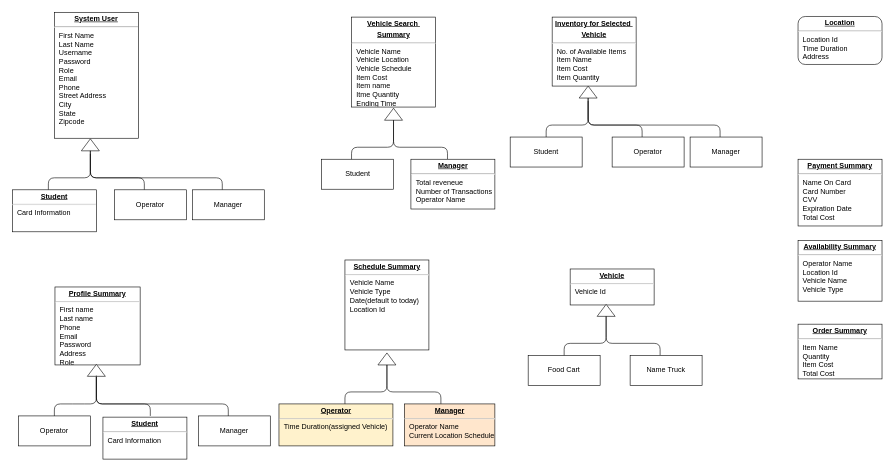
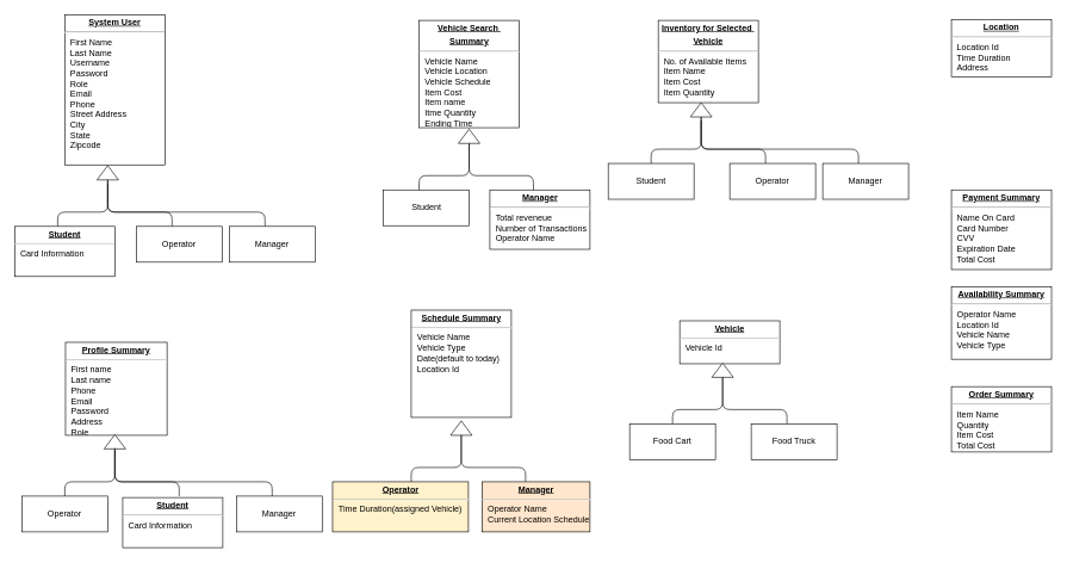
  <mxCell id="0" />
  <mxCell id="1" parent="0" />
  <mxCell id="2" value="&lt;p style=&quot;margin: 0px ; margin-top: 4px ; text-align: center ; text-decoration: underline&quot;&gt;&lt;b&gt;Vehicle&lt;/b&gt;&lt;/p&gt;&lt;hr&gt;&lt;p style=&quot;margin: 0px ; margin-left: 8px&quot;&gt;Vehicle Id&lt;br&gt;&lt;br&gt;&lt;/p&gt;" style="verticalAlign=top;align=left;overflow=fill;fontSize=12;fontFamily=Helvetica;html=1;rounded=0;shadow=0;comic=0;labelBackgroundColor=none;strokeWidth=1" parent="1" vertex="1"><mxGeometry x="950" y="448" width="140" height="60" as="geometry" /></mxCell>
- <mxCell id="3" value="&lt;p style=&quot;margin: 0px ; margin-top: 4px ; text-align: center ; text-decoration: underline&quot;&gt;&lt;b&gt;Location&lt;/b&gt;&lt;/p&gt;&lt;hr&gt;&lt;p style=&quot;margin: 0px ; margin-left: 8px&quot;&gt;Location Id&lt;/p&gt;&lt;p style=&quot;margin: 0px ; margin-left: 8px&quot;&gt;Time Duration&lt;/p&gt;&lt;p style=&quot;margin: 0px ; margin-left: 8px&quot;&gt;Address&lt;/p&gt;" style="verticalAlign=top;align=left;overflow=fill;fontSize=12;fontFamily=Helvetica;html=1;shadow=0;comic=0;labelBackgroundColor=none;strokeWidth=1;rounded=1;" parent="1" vertex="1"><mxGeometry x="1330" y="27" width="140" height="80" as="geometry" /></mxCell>
+ <mxCell id="3" value="&lt;p style=&quot;margin: 0px ; margin-top: 4px ; text-align: center ; text-decoration: underline&quot;&gt;&lt;b&gt;Location&lt;/b&gt;&lt;/p&gt;&lt;hr&gt;&lt;p style=&quot;margin: 0px ; margin-left: 8px&quot;&gt;Location Id&lt;/p&gt;&lt;p style=&quot;margin: 0px ; margin-left: 8px&quot;&gt;Time Duration&lt;/p&gt;&lt;p style=&quot;margin: 0px ; margin-left: 8px&quot;&gt;Address&lt;/p&gt;" style="verticalAlign=top;align=left;overflow=fill;fontSize=12;fontFamily=Helvetica;html=1;rounded=0;shadow=0;comic=0;labelBackgroundColor=none;strokeWidth=1" parent="1" vertex="1"><mxGeometry x="1330" y="27" width="140" height="80" as="geometry" /></mxCell>
  <mxCell id="4" value="&lt;p style=&quot;margin: 0px ; margin-top: 4px ; text-align: center ; text-decoration: underline&quot;&gt;&lt;b&gt;Vehicle Search&amp;nbsp;&lt;/b&gt;&lt;/p&gt;&lt;p style=&quot;margin: 0px ; margin-top: 4px ; text-align: center ; text-decoration: underline&quot;&gt;&lt;b&gt;Summary&lt;/b&gt;&lt;/p&gt;&lt;hr&gt;&lt;p style=&quot;margin: 0px ; margin-left: 8px&quot;&gt;Vehicle Name&lt;/p&gt;&lt;p style=&quot;margin: 0px ; margin-left: 8px&quot;&gt;Vehicle Location&lt;/p&gt;&lt;p style=&quot;margin: 0px ; margin-left: 8px&quot;&gt;Vehicle Schedule&lt;/p&gt;&lt;p style=&quot;margin: 0px ; margin-left: 8px&quot;&gt;Item Cost&lt;/p&gt;&lt;p style=&quot;margin: 0px ; margin-left: 8px&quot;&gt;Item name&lt;/p&gt;&lt;p style=&quot;margin: 0px ; margin-left: 8px&quot;&gt;Itme Quantity&lt;/p&gt;&lt;p style=&quot;margin: 0px ; margin-left: 8px&quot;&gt;Ending Time&lt;/p&gt;&lt;p style=&quot;margin: 0px ; margin-left: 8px&quot;&gt;&lt;br&gt;&lt;/p&gt;" style="verticalAlign=top;align=left;overflow=fill;fontSize=12;fontFamily=Helvetica;html=1;rounded=0;shadow=0;comic=0;labelBackgroundColor=none;strokeWidth=1" parent="1" vertex="1"><mxGeometry x="585.5" y="28" width="140" height="150" as="geometry" /></mxCell>
  <mxCell id="5" value="&lt;p style=&quot;margin: 0px ; margin-top: 4px ; text-align: center ; text-decoration: underline&quot;&gt;&lt;b&gt;Availability Summary&lt;/b&gt;&lt;/p&gt;&lt;hr&gt;&lt;p style=&quot;margin: 0px ; margin-left: 8px&quot;&gt;Operator Name&lt;/p&gt;&lt;p style=&quot;margin: 0px ; margin-left: 8px&quot;&gt;Location Id&lt;br&gt;&lt;/p&gt;&lt;p style=&quot;margin: 0px ; margin-left: 8px&quot;&gt;Vehicle Name&lt;/p&gt;&lt;p style=&quot;margin: 0px ; margin-left: 8px&quot;&gt;Vehicle Type&lt;/p&gt;" style="verticalAlign=top;align=left;overflow=fill;fontSize=12;fontFamily=Helvetica;html=1;rounded=0;shadow=0;comic=0;labelBackgroundColor=none;strokeWidth=1" parent="1" vertex="1"><mxGeometry x="1330" y="400.35" width="140" height="101.29" as="geometry" /></mxCell>
  <mxCell id="6" value="&lt;p style=&quot;margin: 0px ; margin-top: 4px ; text-align: center ; text-decoration: underline&quot;&gt;&lt;b&gt;Profile Summary&lt;/b&gt;&lt;/p&gt;&lt;hr&gt;&lt;p style=&quot;margin: 0px ; margin-left: 8px&quot;&gt;First name&lt;/p&gt;&lt;p style=&quot;margin: 0px ; margin-left: 8px&quot;&gt;Last name&lt;/p&gt;&lt;p style=&quot;margin: 0px ; margin-left: 8px&quot;&gt;Phone&lt;/p&gt;&lt;p style=&quot;margin: 0px ; margin-left: 8px&quot;&gt;Email&amp;nbsp;&lt;/p&gt;&lt;p style=&quot;margin: 0px ; margin-left: 8px&quot;&gt;Password&lt;/p&gt;&lt;p style=&quot;margin: 0px ; margin-left: 8px&quot;&gt;Address&lt;/p&gt;&lt;p style=&quot;margin: 0px ; margin-left: 8px&quot;&gt;Role&lt;/p&gt;&lt;p style=&quot;margin: 0px ; margin-left: 8px&quot;&gt;&lt;br&gt;&lt;/p&gt;" style="verticalAlign=top;align=left;overflow=fill;fontSize=12;fontFamily=Helvetica;html=1;rounded=0;shadow=0;comic=0;labelBackgroundColor=none;strokeWidth=1" parent="1" vertex="1"><mxGeometry x="91" y="478" width="142.01" height="130" as="geometry" /></mxCell>
  <mxCell id="7" value="&lt;p style=&quot;margin: 0px ; margin-top: 4px ; text-align: center ; text-decoration: underline&quot;&gt;&lt;b&gt;Payment Summary&lt;/b&gt;&lt;/p&gt;&lt;hr&gt;&lt;p style=&quot;margin: 0px ; margin-left: 8px&quot;&gt;Name On Card&lt;/p&gt;&lt;p style=&quot;margin: 0px ; margin-left: 8px&quot;&gt;Card Number&lt;/p&gt;&lt;p style=&quot;margin: 0px ; margin-left: 8px&quot;&gt;CVV&lt;br&gt;Expiration Date&lt;/p&gt;&lt;p style=&quot;margin: 0px ; margin-left: 8px&quot;&gt;Total Cost&lt;/p&gt;" style="verticalAlign=top;align=left;overflow=fill;fontSize=12;fontFamily=Helvetica;html=1;rounded=0;shadow=0;comic=0;labelBackgroundColor=none;strokeWidth=1" parent="1" vertex="1"><mxGeometry x="1330" y="265" width="140" height="111.29" as="geometry" /></mxCell>
  <mxCell id="8" value="&lt;p style=&quot;margin: 0px ; margin-top: 4px ; text-align: center ; text-decoration: underline&quot;&gt;&lt;b&gt;Schedule Summary&lt;/b&gt;&lt;/p&gt;&lt;hr&gt;&lt;p style=&quot;margin: 0px ; margin-left: 8px&quot;&gt;Vehicle Name&lt;/p&gt;&lt;p style=&quot;margin: 0px ; margin-left: 8px&quot;&gt;Vehicle Type&lt;/p&gt;&lt;p style=&quot;margin: 0px ; margin-left: 8px&quot;&gt;Date(default to today)&lt;/p&gt;&lt;p style=&quot;margin: 0px ; margin-left: 8px&quot;&gt;Location Id&lt;/p&gt;&lt;p style=&quot;margin: 0px ; margin-left: 8px&quot;&gt;&lt;br&gt;&lt;/p&gt;" style="verticalAlign=top;align=left;overflow=fill;fontSize=12;fontFamily=Helvetica;html=1;rounded=0;shadow=0;comic=0;labelBackgroundColor=none;strokeWidth=1" parent="1" vertex="1"><mxGeometry x="574.5" y="433" width="140" height="150" as="geometry" /></mxCell>
  <mxCell id="9" value="&lt;p style=&quot;margin: 0px ; margin-top: 4px ; text-align: center ; text-decoration: underline&quot;&gt;&lt;b&gt;Inventory for Selected&amp;nbsp;&lt;/b&gt;&lt;/p&gt;&lt;p style=&quot;margin: 0px ; margin-top: 4px ; text-align: center ; text-decoration: underline&quot;&gt;&lt;b&gt;Vehicle&lt;/b&gt;&lt;/p&gt;&lt;hr&gt;&lt;p style=&quot;margin: 0px ; margin-left: 8px&quot;&gt;No. of Available Items&lt;/p&gt;&lt;p style=&quot;margin: 0px ; margin-left: 8px&quot;&gt;Item Name&lt;/p&gt;&lt;p style=&quot;margin: 0px ; margin-left: 8px&quot;&gt;Item Cost&lt;/p&gt;&lt;p style=&quot;margin: 0px ; margin-left: 8px&quot;&gt;Item Quantity&lt;/p&gt;&lt;p style=&quot;margin: 0px ; margin-left: 8px&quot;&gt;&lt;br&gt;&lt;/p&gt;" style="verticalAlign=top;align=left;overflow=fill;fontSize=12;fontFamily=Helvetica;html=1;rounded=0;shadow=0;comic=0;labelBackgroundColor=none;strokeWidth=1" parent="1" vertex="1"><mxGeometry x="920" y="28" width="140" height="115" as="geometry" /></mxCell>
  <mxCell id="10" value="&lt;p style=&quot;margin: 0px ; margin-top: 4px ; text-align: center ; text-decoration: underline&quot;&gt;&lt;b&gt;Order Summary&lt;/b&gt;&lt;/p&gt;&lt;hr&gt;&lt;p style=&quot;margin: 0px ; margin-left: 8px&quot;&gt;Item Name&lt;/p&gt;&lt;p style=&quot;margin: 0px ; margin-left: 8px&quot;&gt;Quantity&lt;/p&gt;&lt;p style=&quot;margin: 0px ; margin-left: 8px&quot;&gt;Item Cost&lt;/p&gt;&lt;p style=&quot;margin: 0px ; margin-left: 8px&quot;&gt;Total Cost&lt;/p&gt;&lt;p style=&quot;margin: 0px ; margin-left: 8px&quot;&gt;&lt;br&gt;&lt;/p&gt;" style="verticalAlign=top;align=left;overflow=fill;fontSize=12;fontFamily=Helvetica;html=1;rounded=0;shadow=0;comic=0;labelBackgroundColor=none;strokeWidth=1" parent="1" vertex="1"><mxGeometry x="1330" y="540" width="140" height="91.29" as="geometry" /></mxCell>
  <mxCell id="11" value="" style="triangle;whiteSpace=wrap;html=1;rotation=-90;" vertex="1" parent="1"><mxGeometry x="645.5" y="175" width="20" height="30" as="geometry" /></mxCell>
  <mxCell id="12" value="Student" style="rounded=0;whiteSpace=wrap;html=1;" vertex="1" parent="1"><mxGeometry x="535.5" y="265" width="120" height="50" as="geometry" /></mxCell>
  <mxCell id="13" value="" style="endArrow=none;html=1;entryX=0;entryY=0.5;entryDx=0;entryDy=0;" edge="1" parent="1" target="11"><mxGeometry width="50" height="50" relative="1" as="geometry"><mxPoint x="585.5" y="265" as="sourcePoint" /><mxPoint x="655.5" y="205" as="targetPoint" /><Array as="points"><mxPoint x="585.5" y="245" /><mxPoint x="655.5" y="245" /></Array></mxGeometry></mxCell>
  <mxCell id="14" value="" style="endArrow=none;html=1;exitX=0.5;exitY=0;exitDx=0;exitDy=0;" edge="1" parent="1"><mxGeometry width="50" height="50" relative="1" as="geometry"><mxPoint x="745.5" y="265" as="sourcePoint" /><mxPoint x="655.5" y="200" as="targetPoint" /><Array as="points"><mxPoint x="745.5" y="245" /><mxPoint x="655.5" y="245" /></Array></mxGeometry></mxCell>
  <mxCell id="15" value="&lt;p style=&quot;margin: 0px ; margin-top: 4px ; text-align: center ; text-decoration: underline&quot;&gt;&lt;b&gt;Manager&lt;/b&gt;&lt;/p&gt;&lt;hr&gt;&lt;p style=&quot;margin: 0px ; margin-left: 8px&quot;&gt;Total reveneue&lt;/p&gt;&lt;p style=&quot;margin: 0px ; margin-left: 8px&quot;&gt;Number of Transactions&lt;/p&gt;&lt;p style=&quot;margin: 0px ; margin-left: 8px&quot;&gt;Operator Name&lt;/p&gt;" style="verticalAlign=top;align=left;overflow=fill;fontSize=12;fontFamily=Helvetica;html=1;rounded=0;shadow=0;comic=0;labelBackgroundColor=none;strokeWidth=1" vertex="1" parent="1"><mxGeometry x="684.5" y="265" width="140" height="83" as="geometry" /></mxCell>
  <mxCell id="16" value="" style="triangle;whiteSpace=wrap;html=1;rotation=-90;" vertex="1" parent="1"><mxGeometry x="970" y="138" width="20" height="30" as="geometry" /></mxCell>
  <mxCell id="17" value="Student" style="rounded=0;whiteSpace=wrap;html=1;" vertex="1" parent="1"><mxGeometry x="850" y="228" width="120" height="50" as="geometry" /></mxCell>
  <mxCell id="18" value="" style="endArrow=none;html=1;entryX=0;entryY=0.5;entryDx=0;entryDy=0;" edge="1" parent="1" target="16"><mxGeometry width="50" height="50" relative="1" as="geometry"><mxPoint x="910" y="228" as="sourcePoint" /><mxPoint x="980" y="168" as="targetPoint" /><Array as="points"><mxPoint x="910" y="208" /><mxPoint x="980" y="208" /></Array></mxGeometry></mxCell>
  <mxCell id="19" value="" style="endArrow=none;html=1;exitX=0.5;exitY=0;exitDx=0;exitDy=0;" edge="1" parent="1"><mxGeometry width="50" height="50" relative="1" as="geometry"><mxPoint x="1070" y="228" as="sourcePoint" /><mxPoint x="980" y="163" as="targetPoint" /><Array as="points"><mxPoint x="1070" y="208" /><mxPoint x="980" y="208" /></Array></mxGeometry></mxCell>
  <mxCell id="20" value="Operator" style="rounded=0;whiteSpace=wrap;html=1;" vertex="1" parent="1"><mxGeometry x="1020" y="228" width="120" height="50" as="geometry" /></mxCell>
  <mxCell id="21" value="" style="endArrow=none;html=1;exitX=0.5;exitY=0;exitDx=0;exitDy=0;" edge="1" parent="1"><mxGeometry width="50" height="50" relative="1" as="geometry"><mxPoint x="1200" y="228" as="sourcePoint" /><mxPoint x="980" y="168" as="targetPoint" /><Array as="points"><mxPoint x="1200" y="208" /><mxPoint x="980" y="208" /></Array></mxGeometry></mxCell>
  <mxCell id="22" value="Manager" style="rounded=0;whiteSpace=wrap;html=1;" vertex="1" parent="1"><mxGeometry x="1150" y="228" width="120" height="50" as="geometry" /></mxCell>
  <mxCell id="23" value="" style="triangle;whiteSpace=wrap;html=1;rotation=-90;" vertex="1" parent="1"><mxGeometry x="1000" y="502" width="20" height="30" as="geometry" /></mxCell>
  <mxCell id="24" value="Food Cart" style="rounded=0;whiteSpace=wrap;html=1;" vertex="1" parent="1"><mxGeometry x="880" y="592" width="120" height="50" as="geometry" /></mxCell>
  <mxCell id="25" value="" style="endArrow=none;html=1;entryX=0;entryY=0.5;entryDx=0;entryDy=0;" edge="1" parent="1" target="23"><mxGeometry width="50" height="50" relative="1" as="geometry"><mxPoint x="940" y="592" as="sourcePoint" /><mxPoint x="1010" y="532" as="targetPoint" /><Array as="points"><mxPoint x="940" y="572" /><mxPoint x="1010" y="572" /></Array></mxGeometry></mxCell>
  <mxCell id="26" value="" style="endArrow=none;html=1;exitX=0.5;exitY=0;exitDx=0;exitDy=0;" edge="1" parent="1"><mxGeometry width="50" height="50" relative="1" as="geometry"><mxPoint x="1100" y="592" as="sourcePoint" /><mxPoint x="1010" y="527" as="targetPoint" /><Array as="points"><mxPoint x="1100" y="572" /><mxPoint x="1010" y="572" /></Array></mxGeometry></mxCell>
- <mxCell id="27" value="Name Truck" style="rounded=0;whiteSpace=wrap;html=1;" vertex="1" parent="1"><mxGeometry x="1050" y="592" width="120" height="50" as="geometry" /></mxCell>
+ <mxCell id="27" value="Food Truck" style="rounded=0;whiteSpace=wrap;html=1;" vertex="1" parent="1"><mxGeometry x="1050" y="592" width="120" height="50" as="geometry" /></mxCell>
  <mxCell id="28" value="" style="triangle;whiteSpace=wrap;html=1;rotation=-90;" vertex="1" parent="1"><mxGeometry x="634.5" y="583" width="20" height="30" as="geometry" /></mxCell>
  <mxCell id="29" value="" style="endArrow=none;html=1;entryX=0;entryY=0.5;entryDx=0;entryDy=0;" edge="1" parent="1" target="28"><mxGeometry width="50" height="50" relative="1" as="geometry"><mxPoint x="574.5" y="673" as="sourcePoint" /><mxPoint x="644.5" y="613" as="targetPoint" /><Array as="points"><mxPoint x="574.5" y="653" /><mxPoint x="644.5" y="653" /></Array></mxGeometry></mxCell>
  <mxCell id="30" value="" style="endArrow=none;html=1;exitX=0.5;exitY=0;exitDx=0;exitDy=0;" edge="1" parent="1"><mxGeometry width="50" height="50" relative="1" as="geometry"><mxPoint x="734.5" y="673" as="sourcePoint" /><mxPoint x="644.5" y="608" as="targetPoint" /><Array as="points"><mxPoint x="734.5" y="653" /><mxPoint x="644.5" y="653" /></Array></mxGeometry></mxCell>
  <mxCell id="31" value="&lt;p style=&quot;margin: 0px ; margin-top: 4px ; text-align: center ; text-decoration: underline&quot;&gt;&lt;b&gt;Manager&lt;/b&gt;&lt;/p&gt;&lt;hr&gt;&lt;p style=&quot;margin: 0px ; margin-left: 8px&quot;&gt;Operator Name&lt;/p&gt;&lt;p style=&quot;margin: 0px ; margin-left: 8px&quot;&gt;Current Location Schedule&lt;br&gt;&lt;br&gt;&lt;/p&gt;" style="verticalAlign=top;align=left;overflow=fill;fontSize=12;fontFamily=Helvetica;html=1;rounded=0;shadow=0;comic=0;labelBackgroundColor=none;strokeWidth=1;fillColor=#ffe6cc;" vertex="1" parent="1"><mxGeometry x="673.5" y="673" width="151" height="70" as="geometry" /></mxCell>
  <mxCell id="32" value="&lt;p style=&quot;margin: 0px ; margin-top: 4px ; text-align: center ; text-decoration: underline&quot;&gt;&lt;b&gt;Operator&lt;/b&gt;&lt;/p&gt;&lt;hr&gt;&lt;p style=&quot;margin: 0px ; margin-left: 8px&quot;&gt;Time Duration(assigned Vehicle)&lt;br&gt;&lt;br&gt;&lt;/p&gt;" style="verticalAlign=top;align=left;overflow=fill;fontSize=12;fontFamily=Helvetica;html=1;rounded=0;shadow=0;comic=0;labelBackgroundColor=none;strokeWidth=1;fillColor=#fff2cc;" vertex="1" parent="1"><mxGeometry x="464.5" y="673" width="190" height="70" as="geometry" /></mxCell>
  <mxCell id="33" value="Operator" style="rounded=0;whiteSpace=wrap;html=1;" vertex="1" parent="1"><mxGeometry x="30" y="693" width="120" height="50" as="geometry" /></mxCell>
  <mxCell id="34" value="" style="endArrow=none;html=1;entryX=0;entryY=0.5;entryDx=0;entryDy=0;" edge="1" parent="1"><mxGeometry width="50" height="50" relative="1" as="geometry"><mxPoint x="90" y="693" as="sourcePoint" /><mxPoint x="160" y="628" as="targetPoint" /><Array as="points"><mxPoint x="90" y="673" /><mxPoint x="130" y="673" /><mxPoint x="160" y="673" /></Array></mxGeometry></mxCell>
  <mxCell id="35" value="" style="endArrow=none;html=1;exitX=0.5;exitY=0;exitDx=0;exitDy=0;" edge="1" parent="1"><mxGeometry width="50" height="50" relative="1" as="geometry"><mxPoint x="250" y="693" as="sourcePoint" /><mxPoint x="160" y="628" as="targetPoint" /><Array as="points"><mxPoint x="250" y="673" /><mxPoint x="160" y="673" /></Array></mxGeometry></mxCell>
  <mxCell id="36" value="Manager" style="rounded=0;whiteSpace=wrap;html=1;" vertex="1" parent="1"><mxGeometry x="330" y="693" width="120" height="50" as="geometry" /></mxCell>
  <mxCell id="37" value="" style="triangle;whiteSpace=wrap;html=1;rotation=-90;" vertex="1" parent="1"><mxGeometry x="150" y="602" width="20" height="30" as="geometry" /></mxCell>
  <mxCell id="38" value="" style="endArrow=none;html=1;exitX=0.5;exitY=0;exitDx=0;exitDy=0;" edge="1" parent="1"><mxGeometry width="50" height="50" relative="1" as="geometry"><mxPoint x="380" y="693" as="sourcePoint" /><mxPoint x="160" y="625.71" as="targetPoint" /><Array as="points"><mxPoint x="380" y="673" /><mxPoint x="160" y="673" /></Array></mxGeometry></mxCell>
  <mxCell id="39" value="&lt;p style=&quot;margin: 0px ; margin-top: 4px ; text-align: center ; text-decoration: underline&quot;&gt;&lt;b&gt;Student&lt;/b&gt;&lt;/p&gt;&lt;hr&gt;&lt;p style=&quot;margin: 0px ; margin-left: 8px&quot;&gt;Card Information&lt;br&gt;&lt;br&gt;&lt;/p&gt;" style="verticalAlign=top;align=left;overflow=fill;fontSize=12;fontFamily=Helvetica;html=1;rounded=0;shadow=0;comic=0;labelBackgroundColor=none;strokeWidth=1" vertex="1" parent="1"><mxGeometry x="171" y="695" width="140" height="70" as="geometry" /></mxCell>
  <mxCell id="40" value="" style="triangle;whiteSpace=wrap;html=1;rotation=-90;" vertex="1" parent="1"><mxGeometry x="140" y="226" width="20" height="30" as="geometry" /></mxCell>
  <mxCell id="41" value="" style="endArrow=none;html=1;entryX=0;entryY=0.5;entryDx=0;entryDy=0;" edge="1" parent="1" target="40"><mxGeometry width="50" height="50" relative="1" as="geometry"><mxPoint x="80" y="316" as="sourcePoint" /><mxPoint x="150" y="256" as="targetPoint" /><Array as="points"><mxPoint x="80" y="296" /><mxPoint x="150" y="296" /></Array></mxGeometry></mxCell>
  <mxCell id="42" value="" style="endArrow=none;html=1;exitX=0.5;exitY=0;exitDx=0;exitDy=0;" edge="1" parent="1"><mxGeometry width="50" height="50" relative="1" as="geometry"><mxPoint x="240" y="316" as="sourcePoint" /><mxPoint x="150" y="251" as="targetPoint" /><Array as="points"><mxPoint x="240" y="296" /><mxPoint x="150" y="296" /></Array></mxGeometry></mxCell>
  <mxCell id="43" value="Operator" style="rounded=0;whiteSpace=wrap;html=1;" vertex="1" parent="1"><mxGeometry x="190" y="316" width="120" height="50" as="geometry" /></mxCell>
  <mxCell id="44" value="" style="endArrow=none;html=1;exitX=0.5;exitY=0;exitDx=0;exitDy=0;" edge="1" parent="1"><mxGeometry width="50" height="50" relative="1" as="geometry"><mxPoint x="370" y="316" as="sourcePoint" /><mxPoint x="150" y="256" as="targetPoint" /><Array as="points"><mxPoint x="370" y="296" /><mxPoint x="150" y="296" /></Array></mxGeometry></mxCell>
  <mxCell id="45" value="Manager" style="rounded=0;whiteSpace=wrap;html=1;" vertex="1" parent="1"><mxGeometry x="320" y="316" width="120" height="50" as="geometry" /></mxCell>
  <mxCell id="46" value="&lt;p style=&quot;margin: 0px ; margin-top: 4px ; text-align: center ; text-decoration: underline&quot;&gt;&lt;b&gt;Student&lt;/b&gt;&lt;/p&gt;&lt;hr&gt;&lt;p style=&quot;margin: 0px ; margin-left: 8px&quot;&gt;Card Information&lt;br&gt;&lt;br&gt;&lt;/p&gt;" style="verticalAlign=top;align=left;overflow=fill;fontSize=12;fontFamily=Helvetica;html=1;rounded=0;shadow=0;comic=0;labelBackgroundColor=none;strokeWidth=1" vertex="1" parent="1"><mxGeometry x="20" y="316" width="140" height="70" as="geometry" /></mxCell>
  <mxCell id="47" value="&lt;p style=&quot;margin: 0px ; margin-top: 4px ; text-align: center ; text-decoration: underline&quot;&gt;&lt;b&gt;System User&lt;/b&gt;&lt;/p&gt;&lt;hr&gt;&lt;p style=&quot;margin: 0px ; margin-left: 8px&quot;&gt;First Name&lt;/p&gt;&lt;p style=&quot;margin: 0px ; margin-left: 8px&quot;&gt;Last Name&lt;/p&gt;&lt;p style=&quot;margin: 0px ; margin-left: 8px&quot;&gt;Username&lt;/p&gt;&lt;p style=&quot;margin: 0px ; margin-left: 8px&quot;&gt;Password&lt;/p&gt;&lt;p style=&quot;margin: 0px ; margin-left: 8px&quot;&gt;Role&lt;/p&gt;&lt;p style=&quot;margin: 0px ; margin-left: 8px&quot;&gt;Email&lt;/p&gt;&lt;p style=&quot;margin: 0px ; margin-left: 8px&quot;&gt;Phone&lt;/p&gt;&lt;p style=&quot;margin: 0px ; margin-left: 8px&quot;&gt;Street Address&lt;/p&gt;&lt;p style=&quot;margin: 0px ; margin-left: 8px&quot;&gt;City&lt;/p&gt;&lt;p style=&quot;margin: 0px ; margin-left: 8px&quot;&gt;State&lt;/p&gt;&lt;p style=&quot;margin: 0px ; margin-left: 8px&quot;&gt;Zipcode&lt;/p&gt;" style="verticalAlign=top;align=left;overflow=fill;fontSize=12;fontFamily=Helvetica;html=1;rounded=0;shadow=0;comic=0;labelBackgroundColor=none;strokeWidth=1" vertex="1" parent="1"><mxGeometry x="90" y="20" width="140" height="210" as="geometry" /></mxCell>
